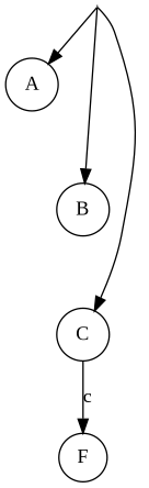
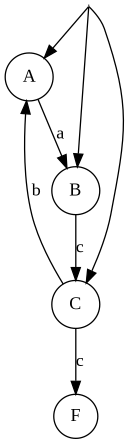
  digraph {
    fontname="Liberation Serif"
    rankdir=TB
    node [fontname="Liberation Serif" shape=circle]
    edge [fontname="Liberation Serif"]
    start [shape=point width=0]
    A [width=0]
    B [width=0]
    C [width=0]
    F [width=0]
    start -> A
    start -> B
    start -> C
+   A -> B [label=a]
+   B -> C [label=c]
+   C -> A [label=b]
    C -> F [label=c]
  }
